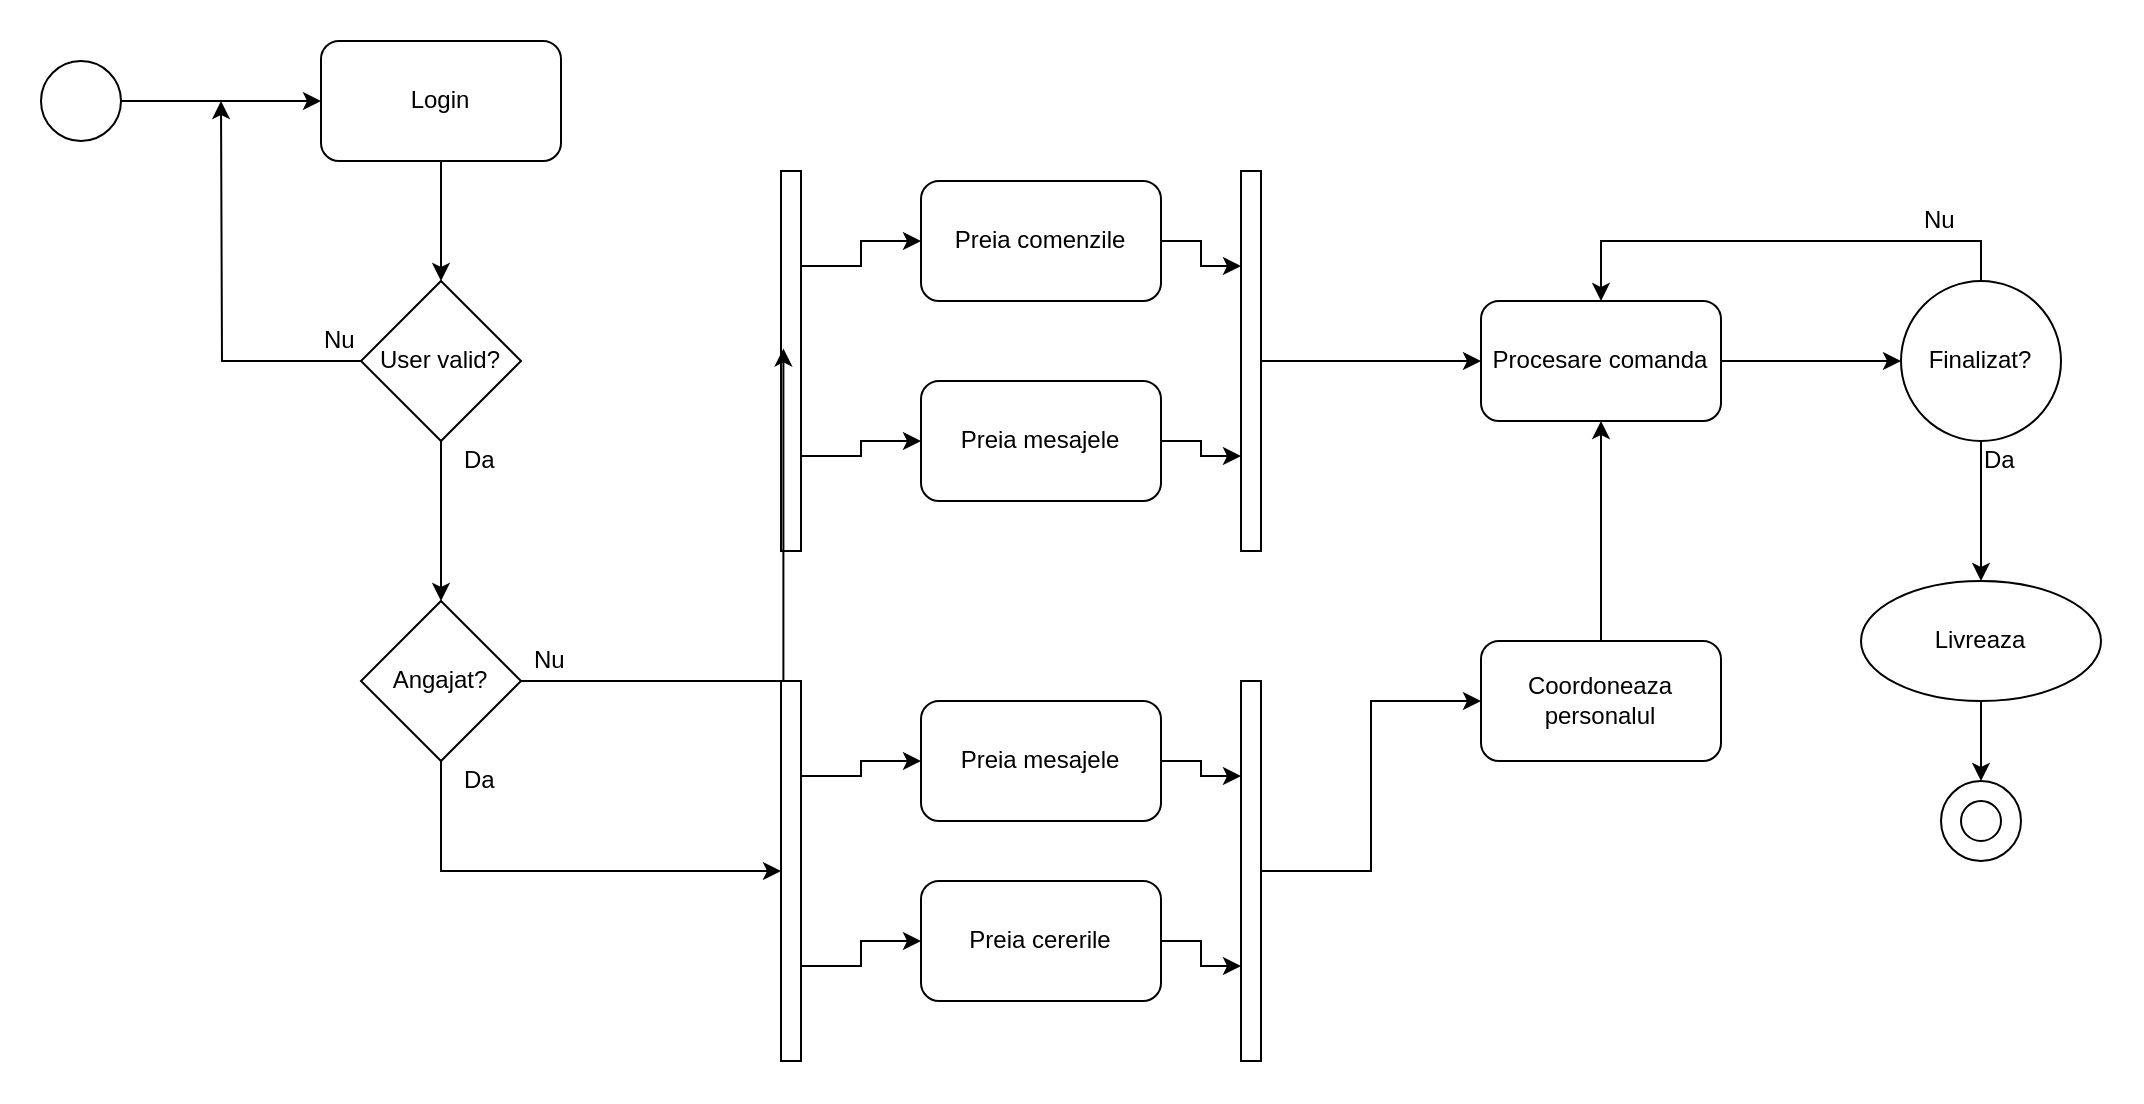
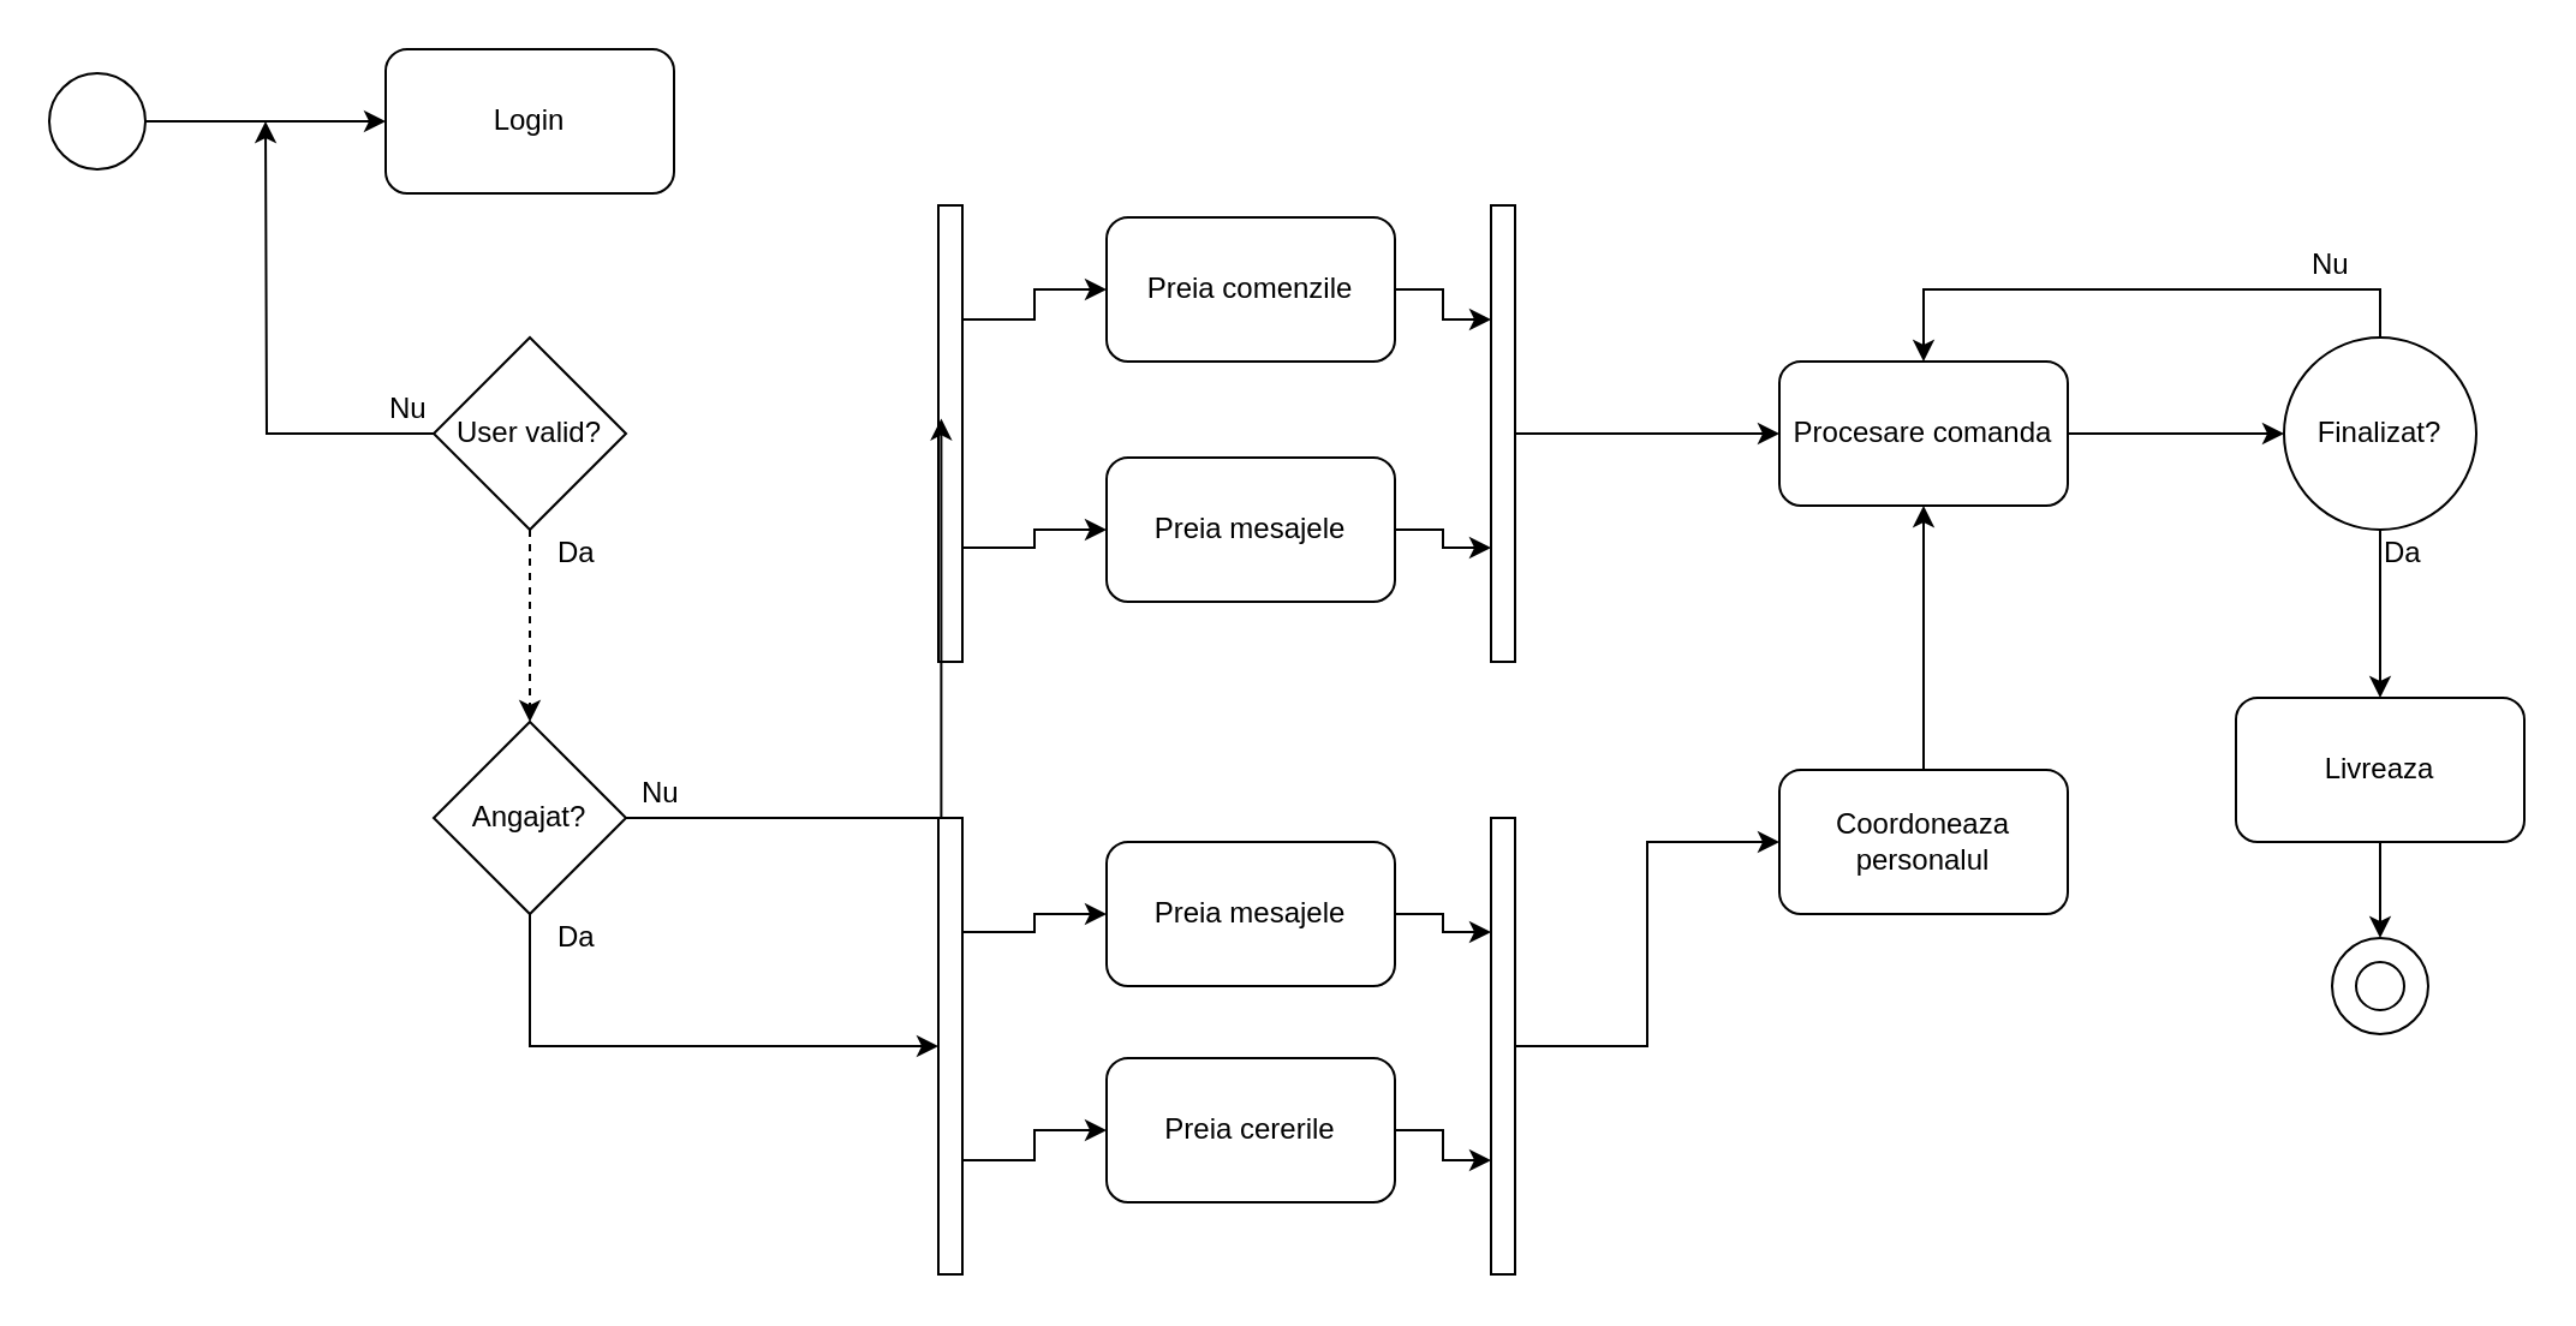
  <mxCell id="0" />
  <mxCell id="1" parent="0" />
  <mxCell id="2" style="edgeStyle=orthogonalEdgeStyle;rounded=0;orthogonalLoop=1;jettySize=auto;html=1;exitX=1;exitY=0.5;exitDx=0;exitDy=0;" edge="1" parent="1" source="3" target="5"><mxGeometry relative="1" as="geometry" /></mxCell>
  <mxCell id="3" value="" style="ellipse;whiteSpace=wrap;html=1;aspect=fixed;" vertex="1" parent="1"><mxGeometry x="20" y="30" width="40" height="40" as="geometry" /></mxCell>
- <mxCell id="4" style="edgeStyle=orthogonalEdgeStyle;rounded=0;orthogonalLoop=1;jettySize=auto;html=1;exitX=0.5;exitY=1;exitDx=0;exitDy=0;entryX=0.5;entryY=0;entryDx=0;entryDy=0;" edge="1" parent="1" source="5" target="8"><mxGeometry relative="1" as="geometry" /></mxCell>
  <mxCell id="5" value="Login" style="rounded=1;whiteSpace=wrap;html=1;" vertex="1" parent="1"><mxGeometry x="160" y="20" width="120" height="60" as="geometry" /></mxCell>
- <mxCell id="6" style="edgeStyle=orthogonalEdgeStyle;rounded=0;orthogonalLoop=1;jettySize=auto;html=1;exitX=0.5;exitY=1;exitDx=0;exitDy=0;entryX=0.5;entryY=0;entryDx=0;entryDy=0;" edge="1" parent="1" source="8" target="18"><mxGeometry relative="1" as="geometry" /></mxCell>
+ <mxCell id="6" style="edgeStyle=orthogonalEdgeStyle;rounded=0;orthogonalLoop=1;jettySize=auto;html=1;exitX=0.5;exitY=1;exitDx=0;exitDy=0;entryX=0.5;entryY=0;entryDx=0;entryDy=0;dashed=1;" edge="1" parent="1" source="8" target="18"><mxGeometry relative="1" as="geometry" /></mxCell>
  <mxCell id="7" style="edgeStyle=orthogonalEdgeStyle;rounded=0;orthogonalLoop=1;jettySize=auto;html=1;exitX=0;exitY=0.5;exitDx=0;exitDy=0;" edge="1" parent="1" source="8"><mxGeometry relative="1" as="geometry"><mxPoint x="110" y="50" as="targetPoint" /></mxGeometry></mxCell>
  <mxCell id="8" value="User valid?" style="rhombus;whiteSpace=wrap;html=1;" vertex="1" parent="1"><mxGeometry x="180" y="140" width="80" height="80" as="geometry" /></mxCell>
  <mxCell id="9" style="edgeStyle=orthogonalEdgeStyle;rounded=0;orthogonalLoop=1;jettySize=auto;html=1;exitX=1;exitY=0.25;exitDx=0;exitDy=0;entryX=0;entryY=0.5;entryDx=0;entryDy=0;" edge="1" parent="1" source="11" target="15"><mxGeometry relative="1" as="geometry" /></mxCell>
  <mxCell id="10" style="edgeStyle=orthogonalEdgeStyle;rounded=0;orthogonalLoop=1;jettySize=auto;html=1;exitX=1;exitY=0.75;exitDx=0;exitDy=0;entryX=0;entryY=0.5;entryDx=0;entryDy=0;" edge="1" parent="1" source="11" target="13"><mxGeometry relative="1" as="geometry" /></mxCell>
  <mxCell id="11" value="" style="rounded=0;whiteSpace=wrap;html=1;" vertex="1" parent="1"><mxGeometry x="390" y="85" width="10" height="190" as="geometry" /></mxCell>
  <mxCell id="12" style="edgeStyle=orthogonalEdgeStyle;rounded=0;orthogonalLoop=1;jettySize=auto;html=1;exitX=1;exitY=0.5;exitDx=0;exitDy=0;entryX=0;entryY=0.75;entryDx=0;entryDy=0;" edge="1" parent="1" source="13" target="33"><mxGeometry relative="1" as="geometry" /></mxCell>
  <mxCell id="13" value="Preia mesajele" style="rounded=1;whiteSpace=wrap;html=1;" vertex="1" parent="1"><mxGeometry x="460" y="190" width="120" height="60" as="geometry" /></mxCell>
  <mxCell id="14" style="edgeStyle=orthogonalEdgeStyle;rounded=0;orthogonalLoop=1;jettySize=auto;html=1;exitX=1;exitY=0.5;exitDx=0;exitDy=0;entryX=0;entryY=0.25;entryDx=0;entryDy=0;" edge="1" parent="1" source="15" target="33"><mxGeometry relative="1" as="geometry" /></mxCell>
  <mxCell id="15" value="Preia comenzile" style="rounded=1;whiteSpace=wrap;html=1;" vertex="1" parent="1"><mxGeometry x="460" y="90" width="120" height="60" as="geometry" /></mxCell>
  <mxCell id="16" style="edgeStyle=orthogonalEdgeStyle;rounded=0;orthogonalLoop=1;jettySize=auto;html=1;exitX=1;exitY=0.5;exitDx=0;exitDy=0;entryX=0.12;entryY=0.467;entryDx=0;entryDy=0;entryPerimeter=0;" edge="1" parent="1" source="18" target="11"><mxGeometry relative="1" as="geometry" /></mxCell>
  <mxCell id="17" style="edgeStyle=orthogonalEdgeStyle;rounded=0;orthogonalLoop=1;jettySize=auto;html=1;exitX=0.5;exitY=1;exitDx=0;exitDy=0;entryX=0;entryY=0.5;entryDx=0;entryDy=0;" edge="1" parent="1" source="18" target="24"><mxGeometry relative="1" as="geometry" /></mxCell>
  <mxCell id="18" value="Angajat?" style="rhombus;whiteSpace=wrap;html=1;" vertex="1" parent="1"><mxGeometry x="180" y="300" width="80" height="80" as="geometry" /></mxCell>
  <mxCell id="19" value="Da" style="text;html=1;resizable=0;points=[];autosize=1;align=left;verticalAlign=top;spacingTop=-4;" vertex="1" parent="1"><mxGeometry x="230" y="220" width="30" height="20" as="geometry" /></mxCell>
  <mxCell id="20" value="Nu" style="text;html=1;resizable=0;points=[];autosize=1;align=left;verticalAlign=top;spacingTop=-4;" vertex="1" parent="1"><mxGeometry x="160" y="160" width="30" height="20" as="geometry" /></mxCell>
  <mxCell id="21" value="Nu" style="text;html=1;resizable=0;points=[];autosize=1;align=left;verticalAlign=top;spacingTop=-4;" vertex="1" parent="1"><mxGeometry x="265" y="320" width="30" height="20" as="geometry" /></mxCell>
  <mxCell id="22" style="edgeStyle=orthogonalEdgeStyle;rounded=0;orthogonalLoop=1;jettySize=auto;html=1;exitX=1;exitY=0.25;exitDx=0;exitDy=0;entryX=0;entryY=0.5;entryDx=0;entryDy=0;" edge="1" parent="1" source="24" target="27"><mxGeometry relative="1" as="geometry" /></mxCell>
  <mxCell id="23" style="edgeStyle=orthogonalEdgeStyle;rounded=0;orthogonalLoop=1;jettySize=auto;html=1;exitX=1;exitY=0.75;exitDx=0;exitDy=0;entryX=0;entryY=0.5;entryDx=0;entryDy=0;" edge="1" parent="1" source="24" target="29"><mxGeometry relative="1" as="geometry" /></mxCell>
  <mxCell id="24" value="" style="rounded=0;whiteSpace=wrap;html=1;" vertex="1" parent="1"><mxGeometry x="390" y="340" width="10" height="190" as="geometry" /></mxCell>
  <mxCell id="25" value="Da" style="text;html=1;resizable=0;points=[];autosize=1;align=left;verticalAlign=top;spacingTop=-4;" vertex="1" parent="1"><mxGeometry x="230" y="380" width="30" height="20" as="geometry" /></mxCell>
  <mxCell id="26" style="edgeStyle=orthogonalEdgeStyle;rounded=0;orthogonalLoop=1;jettySize=auto;html=1;exitX=1;exitY=0.5;exitDx=0;exitDy=0;entryX=0;entryY=0.25;entryDx=0;entryDy=0;" edge="1" parent="1" source="27" target="31"><mxGeometry relative="1" as="geometry" /></mxCell>
  <mxCell id="27" value="Preia mesajele" style="rounded=1;whiteSpace=wrap;html=1;" vertex="1" parent="1"><mxGeometry x="460" y="350" width="120" height="60" as="geometry" /></mxCell>
  <mxCell id="28" style="edgeStyle=orthogonalEdgeStyle;rounded=0;orthogonalLoop=1;jettySize=auto;html=1;exitX=1;exitY=0.5;exitDx=0;exitDy=0;entryX=0;entryY=0.75;entryDx=0;entryDy=0;" edge="1" parent="1" source="29" target="31"><mxGeometry relative="1" as="geometry" /></mxCell>
  <mxCell id="29" value="Preia cererile" style="rounded=1;whiteSpace=wrap;html=1;" vertex="1" parent="1"><mxGeometry x="460" y="440" width="120" height="60" as="geometry" /></mxCell>
  <mxCell id="30" style="edgeStyle=orthogonalEdgeStyle;rounded=0;orthogonalLoop=1;jettySize=auto;html=1;exitX=1;exitY=0.5;exitDx=0;exitDy=0;entryX=0;entryY=0.5;entryDx=0;entryDy=0;" edge="1" parent="1" source="31" target="37"><mxGeometry relative="1" as="geometry" /></mxCell>
  <mxCell id="31" value="" style="rounded=0;whiteSpace=wrap;html=1;" vertex="1" parent="1"><mxGeometry x="620" y="340" width="10" height="190" as="geometry" /></mxCell>
  <mxCell id="32" style="edgeStyle=orthogonalEdgeStyle;rounded=0;orthogonalLoop=1;jettySize=auto;html=1;exitX=1;exitY=0.5;exitDx=0;exitDy=0;entryX=0;entryY=0.5;entryDx=0;entryDy=0;" edge="1" parent="1" source="33" target="35"><mxGeometry relative="1" as="geometry" /></mxCell>
  <mxCell id="33" value="" style="rounded=0;whiteSpace=wrap;html=1;" vertex="1" parent="1"><mxGeometry x="620" y="85" width="10" height="190" as="geometry" /></mxCell>
  <mxCell id="34" style="edgeStyle=orthogonalEdgeStyle;rounded=0;orthogonalLoop=1;jettySize=auto;html=1;exitX=1;exitY=0.5;exitDx=0;exitDy=0;entryX=0;entryY=0.5;entryDx=0;entryDy=0;" edge="1" parent="1" source="35" target="40"><mxGeometry relative="1" as="geometry" /></mxCell>
  <mxCell id="35" value="Procesare comanda" style="rounded=1;whiteSpace=wrap;html=1;" vertex="1" parent="1"><mxGeometry x="740" y="150" width="120" height="60" as="geometry" /></mxCell>
  <mxCell id="36" style="edgeStyle=orthogonalEdgeStyle;rounded=0;orthogonalLoop=1;jettySize=auto;html=1;exitX=0.5;exitY=0;exitDx=0;exitDy=0;entryX=0.5;entryY=1;entryDx=0;entryDy=0;" edge="1" parent="1" source="37" target="35"><mxGeometry relative="1" as="geometry" /></mxCell>
  <mxCell id="37" value="Coordoneaza personalul" style="rounded=1;whiteSpace=wrap;html=1;" vertex="1" parent="1"><mxGeometry x="740" y="320" width="120" height="60" as="geometry" /></mxCell>
  <mxCell id="38" style="edgeStyle=orthogonalEdgeStyle;rounded=0;orthogonalLoop=1;jettySize=auto;html=1;exitX=0.5;exitY=0;exitDx=0;exitDy=0;entryX=0.5;entryY=0;entryDx=0;entryDy=0;" edge="1" parent="1" source="40" target="35"><mxGeometry relative="1" as="geometry" /></mxCell>
  <mxCell id="39" style="edgeStyle=orthogonalEdgeStyle;rounded=0;orthogonalLoop=1;jettySize=auto;html=1;exitX=0.5;exitY=1;exitDx=0;exitDy=0;entryX=0.5;entryY=0;entryDx=0;entryDy=0;" edge="1" parent="1" source="40" target="43"><mxGeometry relative="1" as="geometry" /></mxCell>
  <mxCell id="40" value="Finalizat?" style="ellipse;whiteSpace=wrap;html=1;" vertex="1" parent="1"><mxGeometry x="950" y="140" width="80" height="80" as="geometry" /></mxCell>
  <mxCell id="41" value="Nu" style="text;html=1;resizable=0;points=[];autosize=1;align=left;verticalAlign=top;spacingTop=-4;" vertex="1" parent="1"><mxGeometry x="960" y="100" width="30" height="20" as="geometry" /></mxCell>
  <mxCell id="42" style="edgeStyle=orthogonalEdgeStyle;rounded=0;orthogonalLoop=1;jettySize=auto;html=1;exitX=0.5;exitY=1;exitDx=0;exitDy=0;entryX=0.5;entryY=0;entryDx=0;entryDy=0;" edge="1" parent="1" source="43" target="45"><mxGeometry relative="1" as="geometry" /></mxCell>
- <mxCell id="43" value="Livreaza" style="ellipse;whiteSpace=wrap;html=1;" vertex="1" parent="1"><mxGeometry x="930" y="290" width="120" height="60" as="geometry" /></mxCell>
+ <mxCell id="43" value="Livreaza" style="rounded=1;whiteSpace=wrap;html=1;" vertex="1" parent="1"><mxGeometry x="930" y="290" width="120" height="60" as="geometry" /></mxCell>
  <mxCell id="44" value="Da" style="text;html=1;resizable=0;points=[];autosize=1;align=left;verticalAlign=top;spacingTop=-4;" vertex="1" parent="1"><mxGeometry x="990" y="220" width="30" height="20" as="geometry" /></mxCell>
  <mxCell id="45" value="" style="ellipse;whiteSpace=wrap;html=1;aspect=fixed;" vertex="1" parent="1"><mxGeometry x="970" y="390" width="40" height="40" as="geometry" /></mxCell>
  <mxCell id="46" value="" style="ellipse;whiteSpace=wrap;html=1;aspect=fixed;" vertex="1" parent="1"><mxGeometry x="980" y="400" width="20" height="20" as="geometry" /></mxCell>
